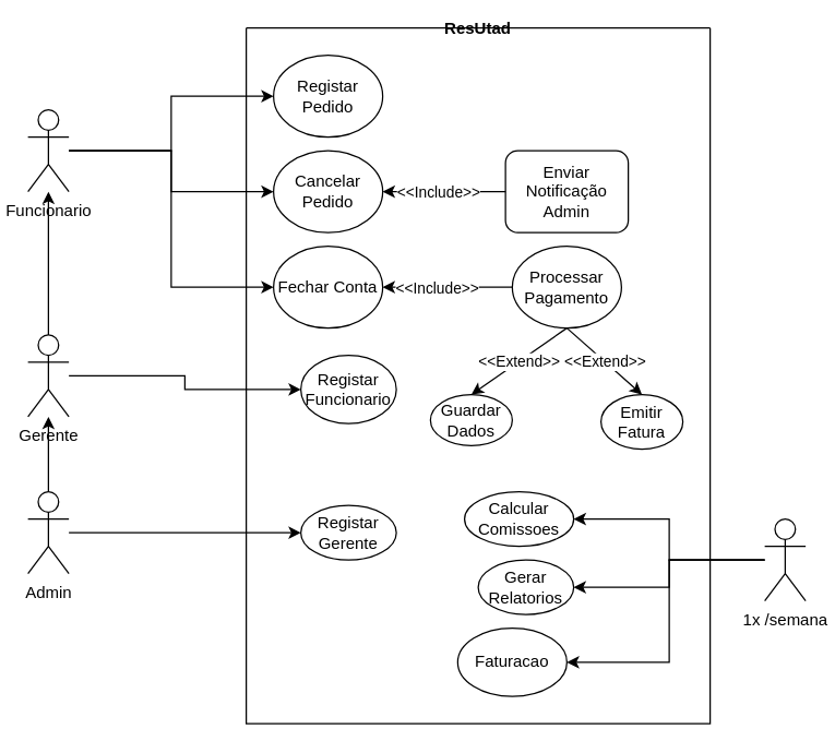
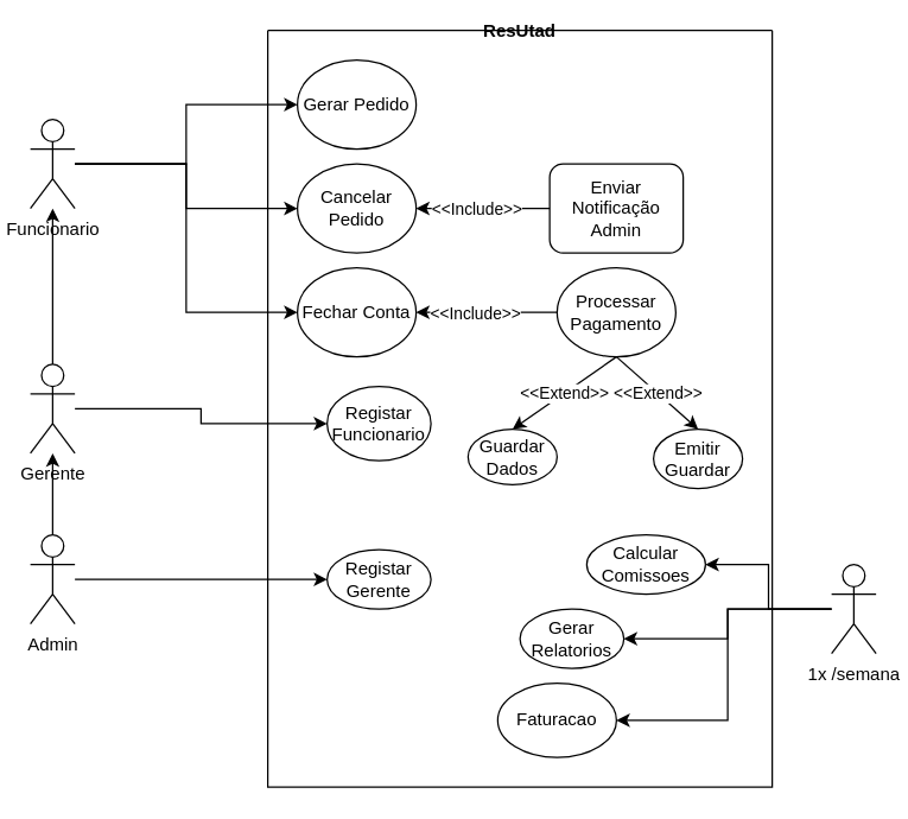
  <mxCell id="0" />
  <mxCell id="1" parent="0" />
  <mxCell id="2" value="ResUtad" style="swimlane;startSize=0;" vertex="1" parent="1"><mxGeometry x="180" y="20" width="340" height="510" as="geometry" /></mxCell>
  <mxCell id="3" value="Registar Funcionario" style="ellipse;whiteSpace=wrap;html=1;" vertex="1" parent="2"><mxGeometry x="40" y="240" width="70" height="50" as="geometry" /></mxCell>
- <mxCell id="4" value="Registar Pedido" style="ellipse;whiteSpace=wrap;html=1;" vertex="1" parent="2"><mxGeometry x="20" y="20" width="80" height="60" as="geometry" /></mxCell>
+ <mxCell id="4" value="Gerar Pedido" style="ellipse;whiteSpace=wrap;html=1;" vertex="1" parent="2"><mxGeometry x="20" y="20" width="80" height="60" as="geometry" /></mxCell>
  <mxCell id="5" value="Cancelar Pedido" style="ellipse;whiteSpace=wrap;html=1;" vertex="1" parent="2"><mxGeometry x="20" y="90" width="80" height="60" as="geometry" /></mxCell>
  <mxCell id="6" value="Enviar Notificação Admin" style="whiteSpace=wrap;html=1;rounded=1;" vertex="1" parent="2"><mxGeometry x="190" y="90" width="90" height="60" as="geometry" /></mxCell>
  <mxCell id="7" value="in" style="endArrow=classic;html=1;rounded=0;exitX=0;exitY=0.5;exitDx=0;exitDy=0;entryX=1;entryY=0.5;entryDx=0;entryDy=0;" edge="1" parent="2" source="6" target="5"><mxGeometry relative="1" as="geometry"><mxPoint x="110" y="180" as="sourcePoint" /><mxPoint x="210" y="180" as="targetPoint" /></mxGeometry></mxCell>
  <mxCell id="8" value="&amp;lt;&amp;lt;Include&amp;gt;&amp;gt;" style="edgeLabel;resizable=0;html=1;align=center;verticalAlign=middle;" connectable="0" vertex="1" parent="7"><mxGeometry relative="1" as="geometry"><mxPoint x="-5" as="offset" /></mxGeometry></mxCell>
  <mxCell id="9" value="Fechar Conta" style="ellipse;whiteSpace=wrap;html=1;" vertex="1" parent="2"><mxGeometry x="20" y="160" width="80" height="60" as="geometry" /></mxCell>
  <mxCell id="10" value="Processar Pagamento" style="ellipse;whiteSpace=wrap;html=1;" vertex="1" parent="2"><mxGeometry x="195" y="160" width="80" height="60" as="geometry" /></mxCell>
  <mxCell id="11" value="" style="endArrow=classic;html=1;rounded=0;exitX=0;exitY=0.5;exitDx=0;exitDy=0;entryX=1;entryY=0.5;entryDx=0;entryDy=0;" edge="1" parent="2" source="10" target="9"><mxGeometry relative="1" as="geometry"><mxPoint x="100" y="189.89" as="sourcePoint" /><mxPoint x="180.0" y="189.89" as="targetPoint" /></mxGeometry></mxCell>
  <mxCell id="12" value="&amp;lt;&amp;lt;Include&amp;gt;&amp;gt;" style="edgeLabel;resizable=0;html=1;align=center;verticalAlign=middle;" connectable="0" vertex="1" parent="11"><mxGeometry relative="1" as="geometry"><mxPoint x="-8" as="offset" /></mxGeometry></mxCell>
  <mxCell id="13" value="Guardar Dados" style="ellipse;whiteSpace=wrap;html=1;" vertex="1" parent="2"><mxGeometry x="135" y="268.75" width="60" height="37.5" as="geometry" /></mxCell>
- <mxCell id="14" value="Emitir Fatura" style="ellipse;whiteSpace=wrap;html=1;" vertex="1" parent="2"><mxGeometry x="260" y="268.75" width="60" height="40" as="geometry" /></mxCell>
+ <mxCell id="14" value="Emitir Guardar" style="ellipse;whiteSpace=wrap;html=1;" vertex="1" parent="2"><mxGeometry x="260" y="268.75" width="60" height="40" as="geometry" /></mxCell>
  <mxCell id="15" value="" style="endArrow=classic;html=1;rounded=0;exitX=0.5;exitY=1;exitDx=0;exitDy=0;entryX=0.5;entryY=0;entryDx=0;entryDy=0;" edge="1" parent="2" source="10" target="13"><mxGeometry relative="1" as="geometry"><mxPoint x="170" y="330" as="sourcePoint" /><mxPoint x="270" y="330" as="targetPoint" /></mxGeometry></mxCell>
  <mxCell id="16" value="&amp;lt;&amp;lt;Extend&amp;gt;&amp;gt;" style="edgeLabel;resizable=0;html=1;align=center;verticalAlign=middle;" connectable="0" vertex="1" parent="15"><mxGeometry relative="1" as="geometry" /></mxCell>
  <mxCell id="17" value="" style="endArrow=classic;html=1;rounded=0;exitX=0.5;exitY=1;exitDx=0;exitDy=0;entryX=0.5;entryY=0;entryDx=0;entryDy=0;" edge="1" parent="2" source="10" target="14"><mxGeometry relative="1" as="geometry"><mxPoint x="210" y="350" as="sourcePoint" /><mxPoint x="310" y="350" as="targetPoint" /></mxGeometry></mxCell>
  <mxCell id="18" value="&amp;lt;&amp;lt;Extend&amp;gt;&amp;gt;" style="edgeLabel;resizable=0;html=1;align=center;verticalAlign=middle;" connectable="0" vertex="1" parent="17"><mxGeometry relative="1" as="geometry" /></mxCell>
- <mxCell id="19" value="Calcular Comissoes" style="ellipse;whiteSpace=wrap;html=1;" vertex="1" parent="2"><mxGeometry x="160" y="340" width="80" height="40" as="geometry" /></mxCell>
+ <mxCell id="19" value="Calcular Comissoes" style="ellipse;whiteSpace=wrap;html=1;" vertex="1" parent="2"><mxGeometry x="215" y="340" width="80" height="40" as="geometry" /></mxCell>
  <mxCell id="20" value="Gerar Relatorios" style="ellipse;whiteSpace=wrap;html=1;" vertex="1" parent="2"><mxGeometry x="170" y="390" width="70" height="40" as="geometry" /></mxCell>
  <mxCell id="21" value="Faturacao" style="ellipse;whiteSpace=wrap;html=1;" vertex="1" parent="2"><mxGeometry x="155" y="440" width="80" height="50" as="geometry" /></mxCell>
  <mxCell id="22" value="Registar Gerente" style="ellipse;whiteSpace=wrap;html=1;" vertex="1" parent="2"><mxGeometry x="40" y="350" width="70" height="40" as="geometry" /></mxCell>
  <mxCell id="23" style="edgeStyle=orthogonalEdgeStyle;rounded=0;orthogonalLoop=1;jettySize=auto;html=1;entryX=0;entryY=0.5;entryDx=0;entryDy=0;" edge="1" parent="1" source="26" target="4"><mxGeometry relative="1" as="geometry" /></mxCell>
  <mxCell id="24" style="edgeStyle=orthogonalEdgeStyle;rounded=0;orthogonalLoop=1;jettySize=auto;html=1;entryX=0;entryY=0.5;entryDx=0;entryDy=0;" edge="1" parent="1" source="26" target="5"><mxGeometry relative="1" as="geometry" /></mxCell>
  <mxCell id="25" style="edgeStyle=orthogonalEdgeStyle;rounded=0;orthogonalLoop=1;jettySize=auto;html=1;entryX=0;entryY=0.5;entryDx=0;entryDy=0;" edge="1" parent="1" source="26" target="9"><mxGeometry relative="1" as="geometry" /></mxCell>
  <mxCell id="26" value="&lt;div&gt;Funcionario&lt;/div&gt;&lt;div&gt;&lt;br&gt;&lt;/div&gt;" style="shape=umlActor;verticalLabelPosition=bottom;verticalAlign=top;html=1;outlineConnect=0;" vertex="1" parent="1"><mxGeometry x="20" y="80" width="30" height="60" as="geometry" /></mxCell>
  <mxCell id="27" style="edgeStyle=orthogonalEdgeStyle;rounded=0;orthogonalLoop=1;jettySize=auto;html=1;entryX=0;entryY=0.5;entryDx=0;entryDy=0;" edge="1" parent="1" source="29" target="3"><mxGeometry relative="1" as="geometry" /></mxCell>
  <mxCell id="28" style="edgeStyle=orthogonalEdgeStyle;rounded=0;orthogonalLoop=1;jettySize=auto;html=1;" edge="1" parent="1" source="29" target="26"><mxGeometry relative="1" as="geometry" /></mxCell>
  <mxCell id="29" value="&lt;div&gt;Gerente&lt;/div&gt;&lt;div&gt;&lt;br&gt;&lt;/div&gt;" style="shape=umlActor;verticalLabelPosition=bottom;verticalAlign=top;html=1;outlineConnect=0;" vertex="1" parent="1"><mxGeometry x="20" y="245" width="30" height="60" as="geometry" /></mxCell>
  <mxCell id="30" style="edgeStyle=orthogonalEdgeStyle;rounded=0;orthogonalLoop=1;jettySize=auto;html=1;" edge="1" parent="1" source="32"><mxGeometry relative="1" as="geometry"><mxPoint x="220" y="390" as="targetPoint" /></mxGeometry></mxCell>
  <mxCell id="31" style="edgeStyle=orthogonalEdgeStyle;rounded=0;orthogonalLoop=1;jettySize=auto;html=1;" edge="1" parent="1" source="32" target="29"><mxGeometry relative="1" as="geometry" /></mxCell>
  <mxCell id="32" value="Admin" style="shape=umlActor;verticalLabelPosition=bottom;verticalAlign=top;html=1;outlineConnect=0;" vertex="1" parent="1"><mxGeometry x="20" y="360" width="30" height="60" as="geometry" /></mxCell>
  <mxCell id="33" style="edgeStyle=orthogonalEdgeStyle;rounded=0;orthogonalLoop=1;jettySize=auto;html=1;entryX=1;entryY=0.5;entryDx=0;entryDy=0;" edge="1" parent="1" source="36" target="19"><mxGeometry relative="1" as="geometry" /></mxCell>
  <mxCell id="34" style="edgeStyle=orthogonalEdgeStyle;rounded=0;orthogonalLoop=1;jettySize=auto;html=1;entryX=1;entryY=0.5;entryDx=0;entryDy=0;" edge="1" parent="1" source="36" target="20"><mxGeometry relative="1" as="geometry" /></mxCell>
  <mxCell id="35" style="edgeStyle=orthogonalEdgeStyle;rounded=0;orthogonalLoop=1;jettySize=auto;html=1;entryX=1;entryY=0.5;entryDx=0;entryDy=0;" edge="1" parent="1" source="36" target="21"><mxGeometry relative="1" as="geometry"><Array as="points"><mxPoint x="490" y="410" /><mxPoint x="490" y="485" /></Array></mxGeometry></mxCell>
  <mxCell id="36" value="1x /semana" style="shape=umlActor;verticalLabelPosition=bottom;verticalAlign=top;html=1;outlineConnect=0;" vertex="1" parent="1"><mxGeometry x="560" y="380" width="30" height="60" as="geometry" /></mxCell>
